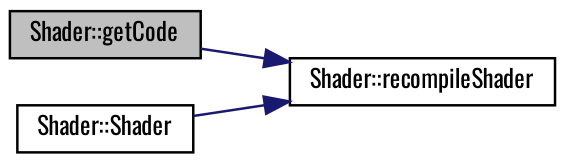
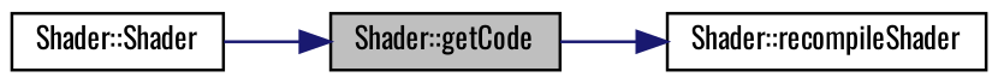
  digraph {
    fontname=Oswald
    rankdir=RL
    node [color=black fillcolor=white fontname=Oswald fontsize=10 shape=record style=filled]
    edge [color=midnightblue dir=back fontname=Oswald fontsize=10 labelfontname=Helvetica labelfontsize=10 style=solid]
    n1 [fillcolor=grey75 fontcolor=black height=0.2 label="Shader::getCode" width=0.4]
    n2 [height=0.2 label="Shader::Shader" width=0.4]
    n3 [height=0.2 label="Shader::recompileShader" width=0.4]
-   n3 -> n2
+   n1 -> n2
    n3 -> n1
  }
